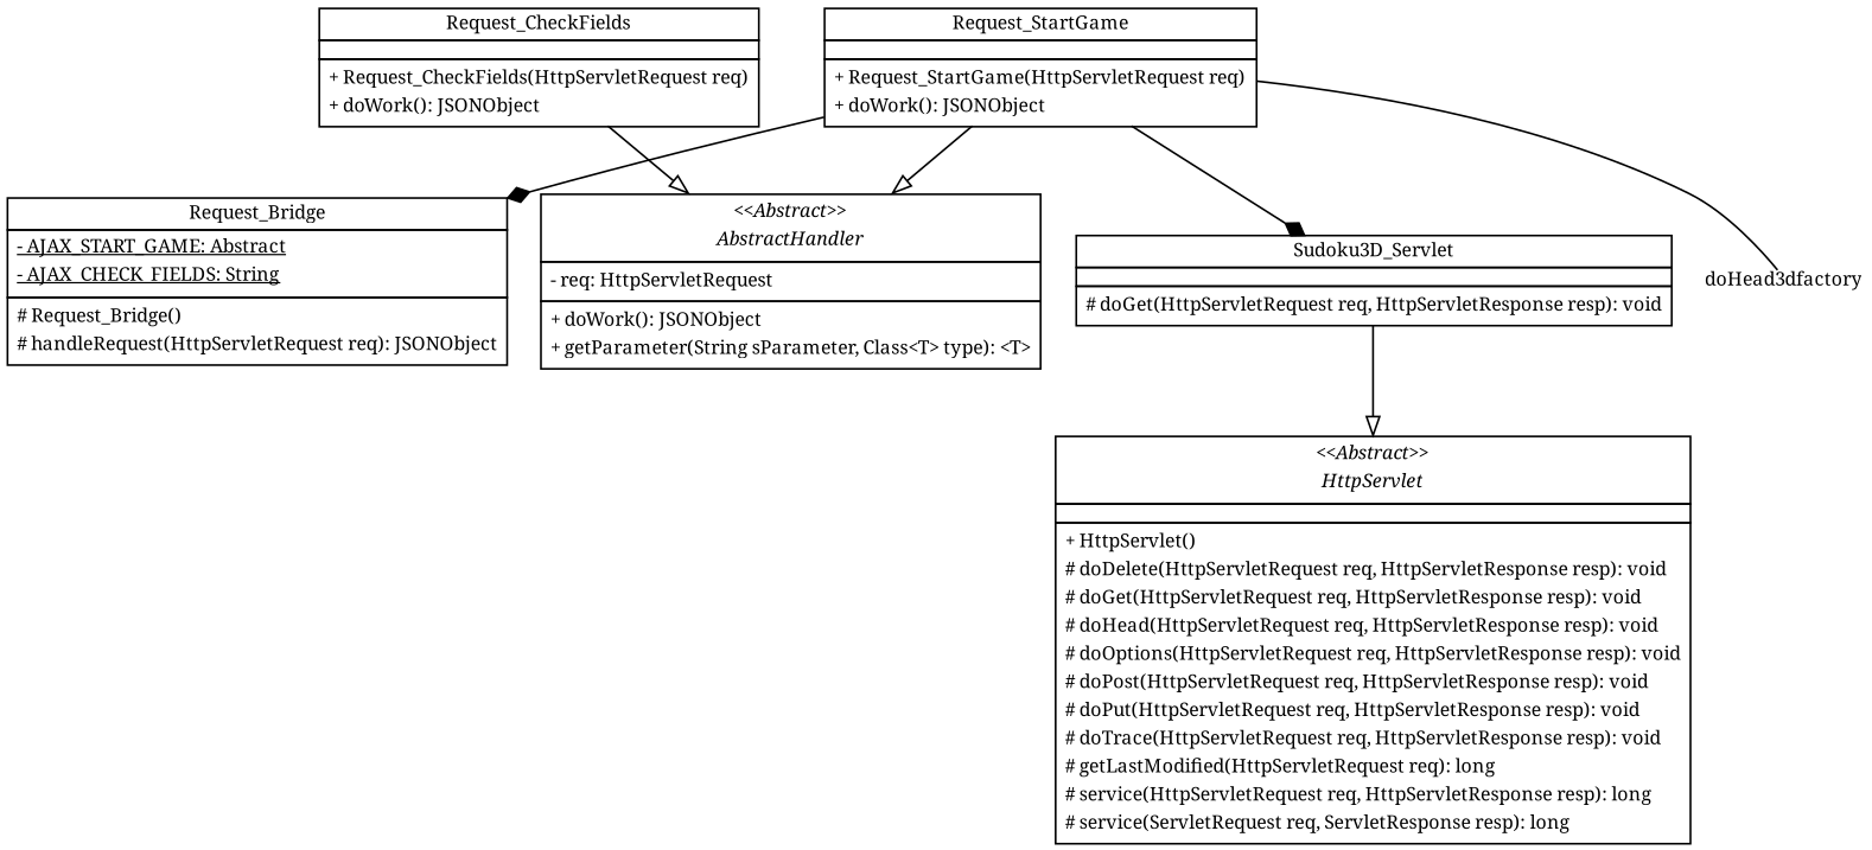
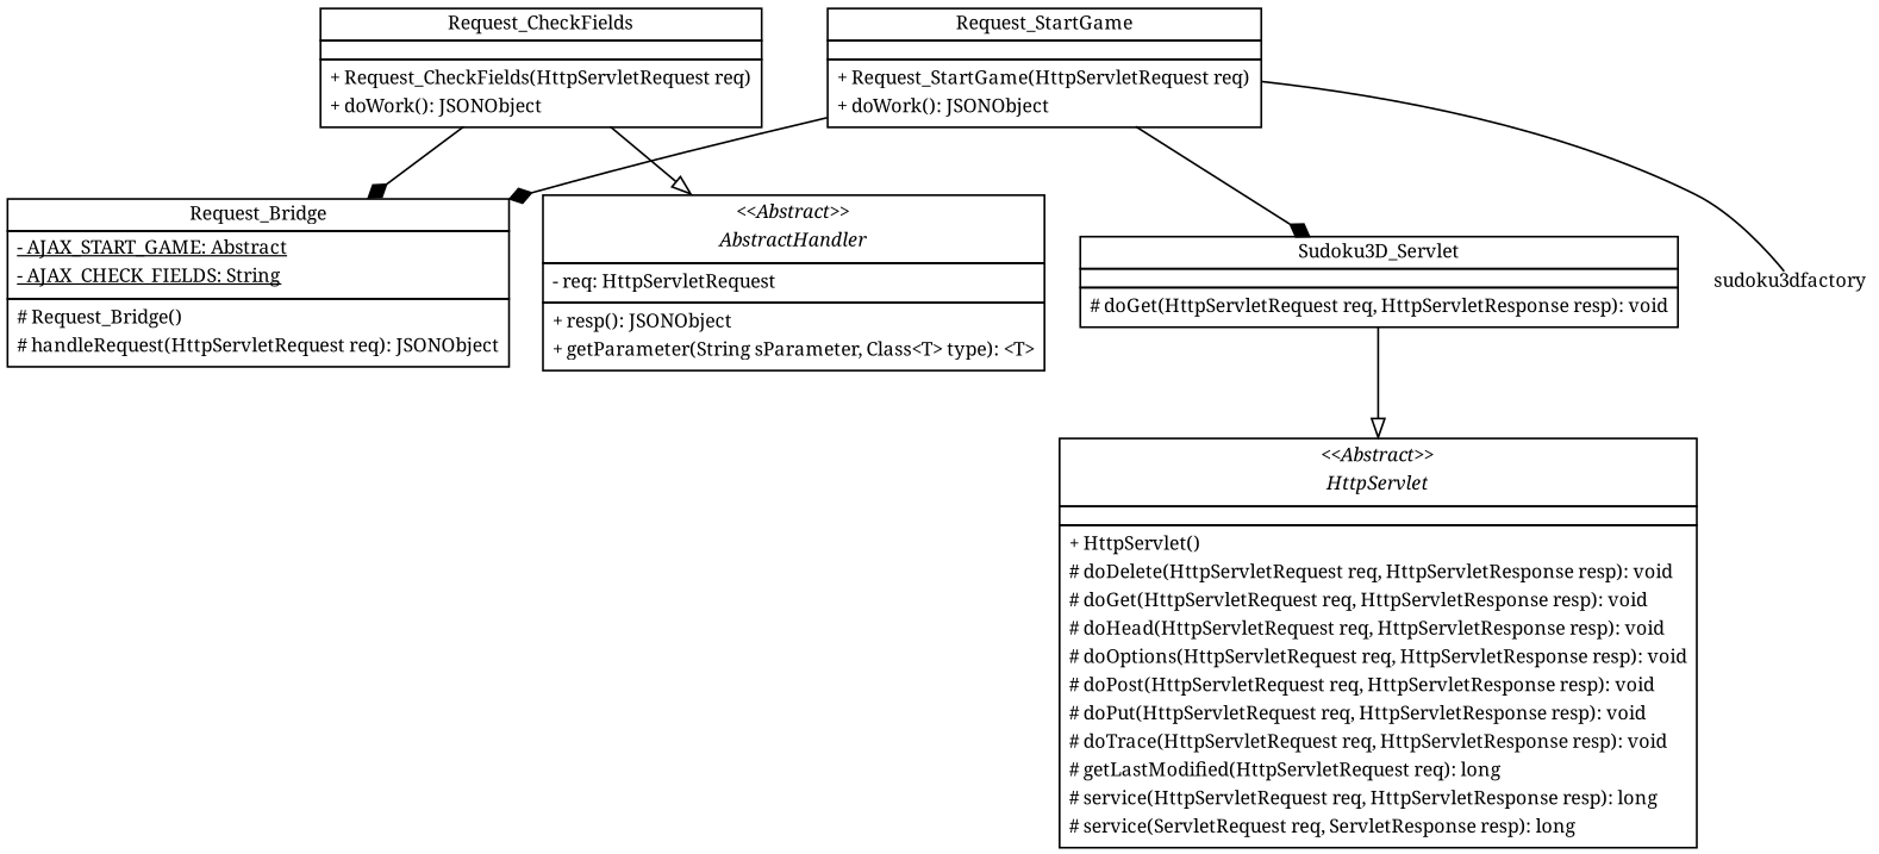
  digraph {
    fontname="Noto Serif"
    fontsize=8
    node [fontname="Noto Serif" fontsize=10 margin=0 shape=none]
    edge [arrowhead=diamond fontname="Noto Serif" fontsize=10]
    n1 [height=0 label=<<table border="0" cellspacing="0" cellborder="1">                 <tr>                     <td>Request_StartGame</td>                 </tr>                 <tr>                     <td>                         <table border="0" cellspacing="0" cellborder="0">                             <tr><td align="left"></td></tr>                         </table>                     </td>                 </tr>                 <tr>                     <td>                         <table border="0" cellspacing="0" cellborder="0">                             <tr><td align="left">+ Request_StartGame(HttpServletRequest req)</td></tr>                             <tr><td align="left">+ doWork(): JSONObject</td></tr>                         </table>                     </td>                 </tr>             </table>> width=0]
    n2 [height=0 label=<<table border="0" cellspacing="0" cellborder="1">                 <tr>                     <td>Request_CheckFields</td>                 </tr>                 <tr>                     <td>                         <table border="0" cellspacing="0" cellborder="0">                             <tr><td align="left"></td></tr>                         </table>                     </td>                 </tr>                 <tr>                     <td>                         <table border="0" cellspacing="0" cellborder="0">                             <tr><td align="left">+ Request_CheckFields(HttpServletRequest req)</td></tr>                             <tr><td align="left">+ doWork(): JSONObject</td></tr>                         </table>                     </td>                 </tr>             </table>> width=0]
    n3 [height=0 label=<<table border="0" cellspacing="0" cellborder="1">                 <tr>                     <td>Request_Bridge</td>                 </tr>                 <tr>                     <td>                         <table border="0" cellspacing="0" cellborder="0">                             <tr><td align="left"><u>- AJAX_START_GAME: Abstract</u></td></tr>                             <tr><td align="left"><u>- AJAX_CHECK_FIELDS: String</u></td></tr>                         </table>                     </td>                 </tr>                 <tr>                     <td>                         <table border="0" cellspacing="0" cellborder="0"> 							<tr><td align="left"># Request_Bridge()</td></tr>                             <tr><td align="left"># handleRequest(HttpServletRequest req): JSONObject</td></tr>                         </table>                     </td>                 </tr>             </table>> width=0]
-   n4 [height=0 label=<<table border="0" cellspacing="0" cellborder="1">                 <tr>                     <td>                         <table border="0" cellspacing="0" cellborder="0">                             <tr><td align="center"><i>&lt;&lt;Abstract&gt;&gt;</i></td></tr>                             <tr><td align="center"><i>AbstractHandler</i></td></tr>                         </table>                     </td>                 </tr>                 <tr>                     <td>                         <table border="0" cellspacing="0" cellborder="0">                             <tr><td align="left">- req: HttpServletRequest</td></tr>                         </table>                     </td>                 </tr>                 <tr>                     <td>                         <table border="0" cellspacing="0" cellborder="0">                             <tr><td align="left">+ doWork(): JSONObject</td></tr>                             <tr><td align="left">+ getParameter(String sParameter, Class&lt;T&gt; type): &lt;T&gt;</td></tr>                         </table>                     </td>                 </tr>             </table>> width=0]
+   n4 [height=0 label=<<table border="0" cellspacing="0" cellborder="1">                 <tr>                     <td>                         <table border="0" cellspacing="0" cellborder="0">                             <tr><td align="center"><i>&lt;&lt;Abstract&gt;&gt;</i></td></tr>                             <tr><td align="center"><i>AbstractHandler</i></td></tr>                         </table>                     </td>                 </tr>                 <tr>                     <td>                         <table border="0" cellspacing="0" cellborder="0">                             <tr><td align="left">- req: HttpServletRequest</td></tr>                         </table>                     </td>                 </tr>                 <tr>                     <td>                         <table border="0" cellspacing="0" cellborder="0">                             <tr><td align="left">+ resp(): JSONObject</td></tr>                             <tr><td align="left">+ getParameter(String sParameter, Class&lt;T&gt; type): &lt;T&gt;</td></tr>                         </table>                     </td>                 </tr>             </table>> width=0]
    n5 [height=0 label=<<table border="0" cellspacing="0" cellborder="1">                 <tr>                     <td>Sudoku3D_Servlet</td>                 </tr>                 <tr>                     <td>                         <table border="0" cellspacing="0" cellborder="0">                             <tr><td align="left"></td></tr>                         </table>                     </td>                 </tr>                 <tr>                     <td>                         <table border="0" cellspacing="0" cellborder="0">                             <tr><td align="left"># doGet(HttpServletRequest req, HttpServletResponse resp): void</td></tr>                         </table>                     </td>                 </tr>             </table>> width=0]
    n6 [height=0 label=<<table border="0" cellspacing="0" cellborder="1">                 <tr>                     <td>                         <table border="0" cellspacing="0" cellborder="0">                             <tr><td align="center"><i>&lt;&lt;Abstract&gt;&gt;</i></td></tr>                             <tr><td align="center"><i>HttpServlet</i></td></tr>                         </table> 					</td>                 </tr>                 <tr>                     <td>                         <table border="0" cellspacing="0" cellborder="0">                             <tr><td align="left"></td></tr>                         </table>                     </td>                 </tr>                 <tr>                     <td>                         <table border="0" cellspacing="0" cellborder="0">                             <tr><td align="left">+ HttpServlet()</td></tr>                             <tr><td align="left"># doDelete(HttpServletRequest req, HttpServletResponse resp): void</td></tr>                             <tr><td align="left"># doGet(HttpServletRequest req, HttpServletResponse resp): void</td></tr>                             <tr><td align="left"># doHead(HttpServletRequest req, HttpServletResponse resp): void</td></tr>                             <tr><td align="left"># doOptions(HttpServletRequest req, HttpServletResponse resp): void</td></tr>                             <tr><td align="left"># doPost(HttpServletRequest req, HttpServletResponse resp): void</td></tr>                             <tr><td align="left"># doPut(HttpServletRequest req, HttpServletResponse resp): void</td></tr> 							<tr><td align="left"># doTrace(HttpServletRequest req, HttpServletResponse resp): void</td></tr> 							<tr><td align="left"># getLastModified(HttpServletRequest req): long</td></tr> 							<tr><td align="left"># service(HttpServletRequest req, HttpServletResponse resp): long</td></tr> 							<tr><td align="left"># service(ServletRequest req, ServletResponse resp): long</td></tr>                         </table>                     </td>                 </tr>             </table>> width=0]
-   sudoku3dfactory [height=0 width=0 label=doHead3dfactory]
+   sudoku3dfactory [height=0 width=0]
    subgraph sub_1 {
      n1
      n2
      n3
      n4
      n5
      n6
    }
    n1 -> n3
-   n1 -> n4 [arrowhead=onormal]
    n1 -> n5
    n1 -> sudoku3dfactory [arrowhead=none]
+   n2 -> n3
    n2 -> n4 [arrowhead=onormal]
    n5 -> n6 [arrowhead=onormal]
  }
